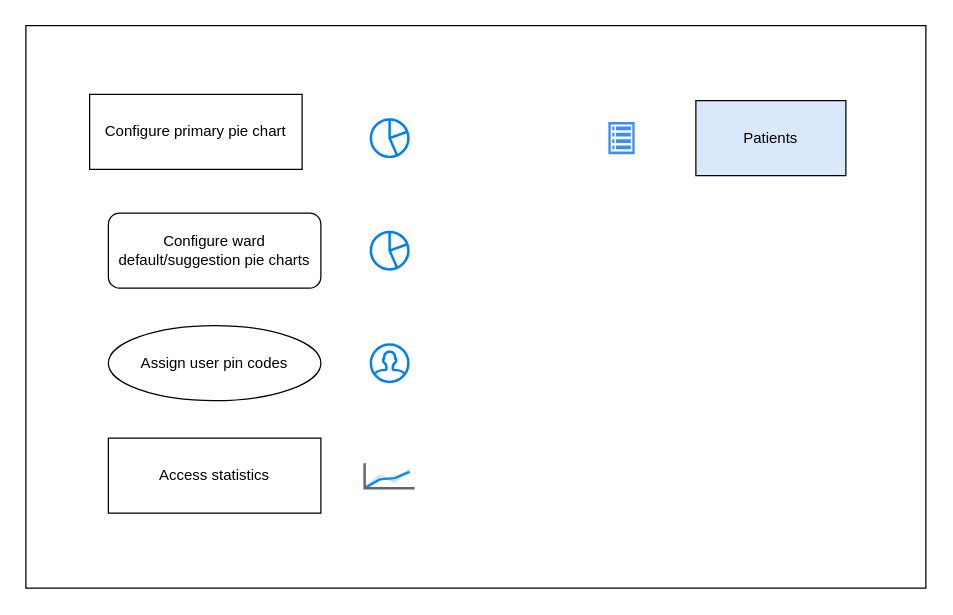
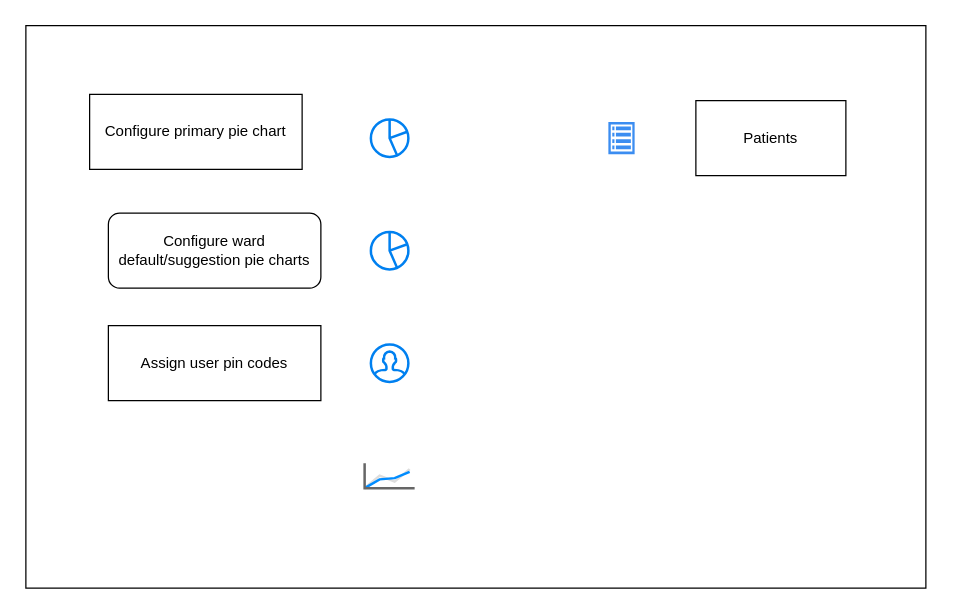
  <mxCell id="0" />
  <mxCell id="1" parent="0" />
  <mxCell id="2" value="" style="rounded=0;whiteSpace=wrap;html=1;" parent="1" vertex="1"><mxGeometry x="20" y="20" width="720" height="450" as="geometry" /></mxCell>
  <mxCell id="3" value="Configure primary pie chart" style="rounded=0;whiteSpace=wrap;html=1;" parent="1" vertex="1"><mxGeometry x="71" y="75" width="170" height="60" as="geometry" /></mxCell>
- <mxCell id="4" value="Assign user pin codes" style="ellipse;whiteSpace=wrap;html=1;" parent="1" vertex="1"><mxGeometry x="86" y="260" width="170" height="60" as="geometry" /></mxCell>
- <mxCell id="5" value="Access statistics" style="rounded=0;whiteSpace=wrap;html=1;" parent="1" vertex="1"><mxGeometry x="86" y="350" width="170" height="60" as="geometry" /></mxCell>
+ <mxCell id="4" value="Assign user pin codes" style="rounded=0;whiteSpace=wrap;html=1;" parent="1" vertex="1"><mxGeometry x="86" y="260" width="170" height="60" as="geometry" /></mxCell>
  <mxCell id="6" value="" style="html=1;verticalLabelPosition=bottom;align=center;labelBackgroundColor=#ffffff;verticalAlign=top;strokeWidth=2;strokeColor=#0080F0;shadow=0;dashed=0;shape=mxgraph.ios7.icons.pie_chart;" parent="1" vertex="1"><mxGeometry x="296" y="95" width="30" height="30" as="geometry" /></mxCell>
  <mxCell id="7" value="" style="html=1;verticalLabelPosition=bottom;align=center;labelBackgroundColor=#ffffff;verticalAlign=top;strokeWidth=2;strokeColor=#0080F0;shadow=0;dashed=0;shape=mxgraph.ios7.icons.user;" parent="1" vertex="1"><mxGeometry x="296" y="275" width="30" height="30" as="geometry" /></mxCell>
  <mxCell id="8" value="Configure ward default/suggestion pie charts" style="whiteSpace=wrap;html=1;rounded=1;" parent="1" vertex="1"><mxGeometry x="86" y="170" width="170" height="60" as="geometry" /></mxCell>
  <mxCell id="9" value="" style="html=1;verticalLabelPosition=bottom;align=center;labelBackgroundColor=#ffffff;verticalAlign=top;strokeWidth=2;strokeColor=#0080F0;shadow=0;dashed=0;shape=mxgraph.ios7.icons.pie_chart;" parent="1" vertex="1"><mxGeometry x="296" y="185" width="30" height="30" as="geometry" /></mxCell>
  <mxCell id="10" value="" style="verticalLabelPosition=bottom;shadow=0;dashed=0;align=center;html=1;verticalAlign=top;strokeWidth=1;shape=mxgraph.mockup.graphics.lineChart;strokeColor=none;strokeColor2=#666666;strokeColor3=#008cff;strokeColor4=#dddddd;" parent="1" vertex="1"><mxGeometry x="291" y="370" width="40" height="20" as="geometry" /></mxCell>
- <mxCell id="11" value="Patients" style="rounded=0;whiteSpace=wrap;html=1;fillColor=#dae8fc;" parent="1" vertex="1"><mxGeometry x="556" y="80" width="120" height="60" as="geometry" /></mxCell>
+ <mxCell id="11" value="Patients" style="rounded=0;whiteSpace=wrap;html=1;" parent="1" vertex="1"><mxGeometry x="556" y="80" width="120" height="60" as="geometry" /></mxCell>
  <mxCell id="12" value="" style="html=1;aspect=fixed;strokeColor=none;shadow=0;align=center;verticalAlign=top;fillColor=#3B8DF1;shape=mxgraph.gcp2.view_list" parent="1" vertex="1"><mxGeometry x="486" y="97.03" width="21" height="25.93" as="geometry" /></mxCell>
